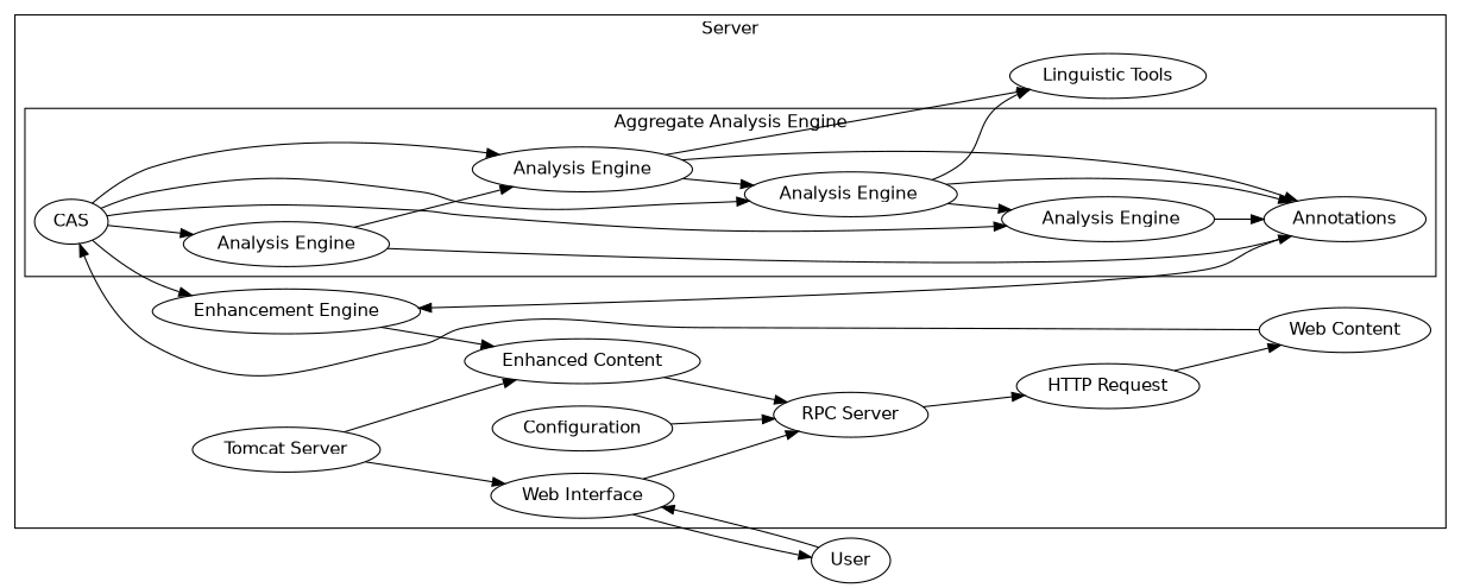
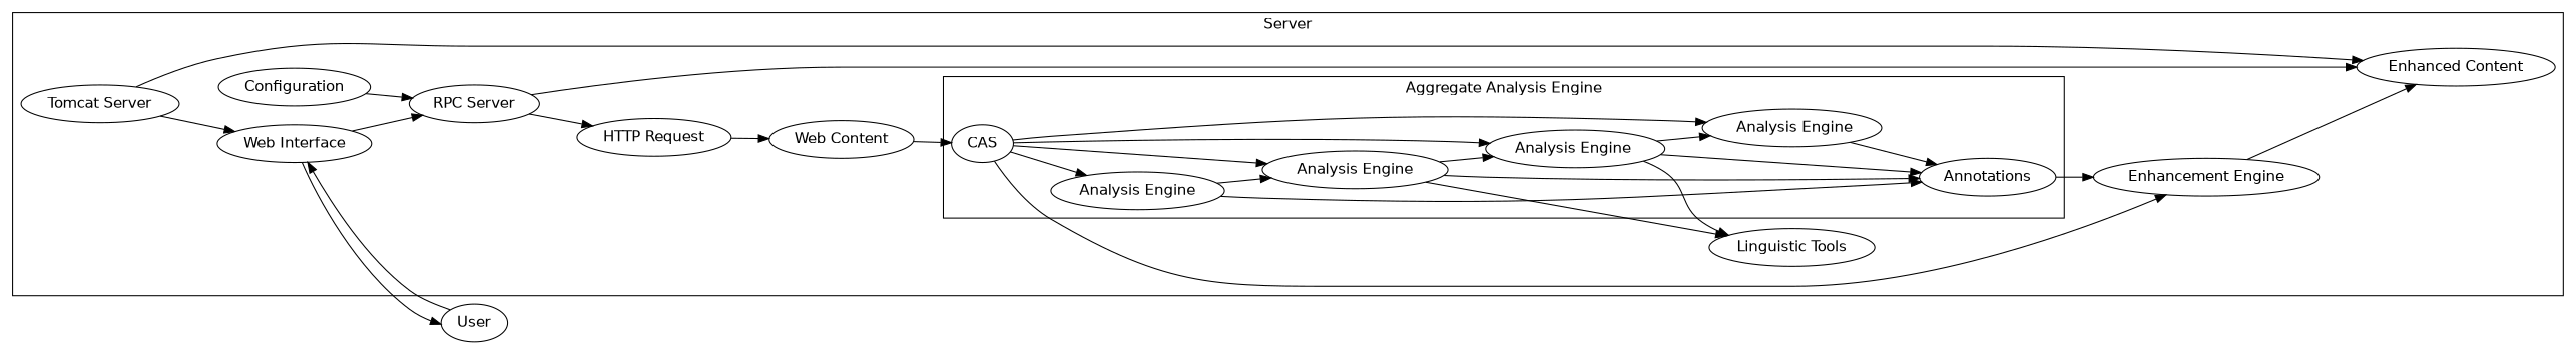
  digraph {
    fontname="DejaVu Sans"
    rankdir=LR
    node [fontname="DejaVu Sans"]
    edge [fontname="DejaVu Sans"]
    "Analysis Engine"
    Annotations
    " Analysis Engine "
    "Analysis Engine "
    " Analysis Engine"
    CAS
    "Tomcat Server"
    "Web Interface"
    "Enhanced Content"
    "RPC Server"
    "HTTP Request"
    Configuration
    "Web Content"
    "Enhancement Engine"
    "Linguistic Tools"
    User
    subgraph cluster_1 {
      label=Server
      "Tomcat Server"
      "Web Interface"
      "Enhanced Content"
      "RPC Server"
      "HTTP Request"
      Configuration
      "Web Content"
      "Enhancement Engine"
      "Linguistic Tools"
      subgraph cluster_2 {
        label="Aggregate Analysis Engine"
        "Analysis Engine"
        Annotations
        " Analysis Engine "
        "Analysis Engine "
        " Analysis Engine"
        CAS
      }
    }
    subgraph cluster_3 {
      label=Client
    }
    "Analysis Engine" -> Annotations
    "Analysis Engine" -> " Analysis Engine "
    Annotations -> "Enhancement Engine"
    " Analysis Engine " -> Annotations
    " Analysis Engine " -> "Analysis Engine "
    " Analysis Engine " -> "Linguistic Tools"
    "Analysis Engine " -> Annotations
    "Analysis Engine " -> " Analysis Engine"
    "Analysis Engine " -> "Linguistic Tools"
    " Analysis Engine" -> Annotations
    CAS -> "Analysis Engine"
    CAS -> " Analysis Engine "
    CAS -> "Analysis Engine "
    CAS -> " Analysis Engine"
    CAS -> "Enhancement Engine"
    "Tomcat Server" -> "Web Interface"
    "Tomcat Server" -> "Enhanced Content"
    "Web Interface" -> "RPC Server"
    "Web Interface" -> User
-   "Enhanced Content" -> "RPC Server"
+   "RPC Server" -> "Enhanced Content"
    "RPC Server" -> "HTTP Request"
    "HTTP Request" -> "Web Content"
    Configuration -> "RPC Server"
    "Web Content" -> CAS
    "Enhancement Engine" -> "Enhanced Content"
    User -> "Web Interface"
  }
